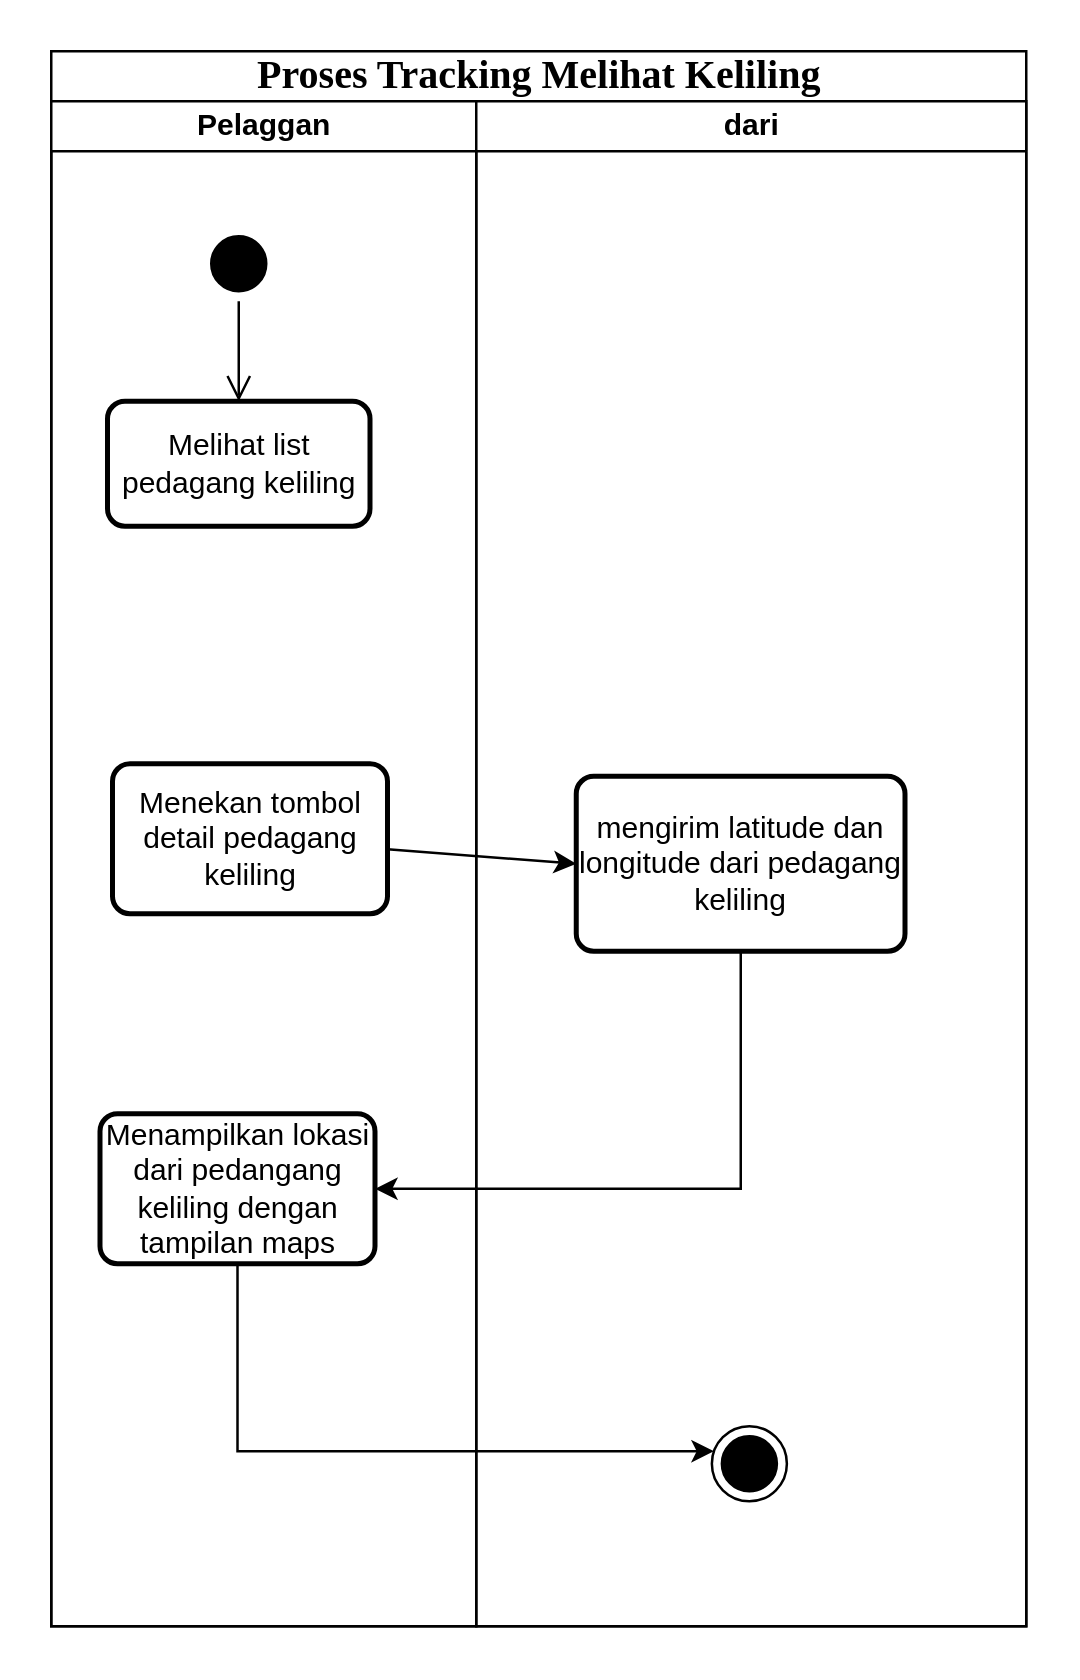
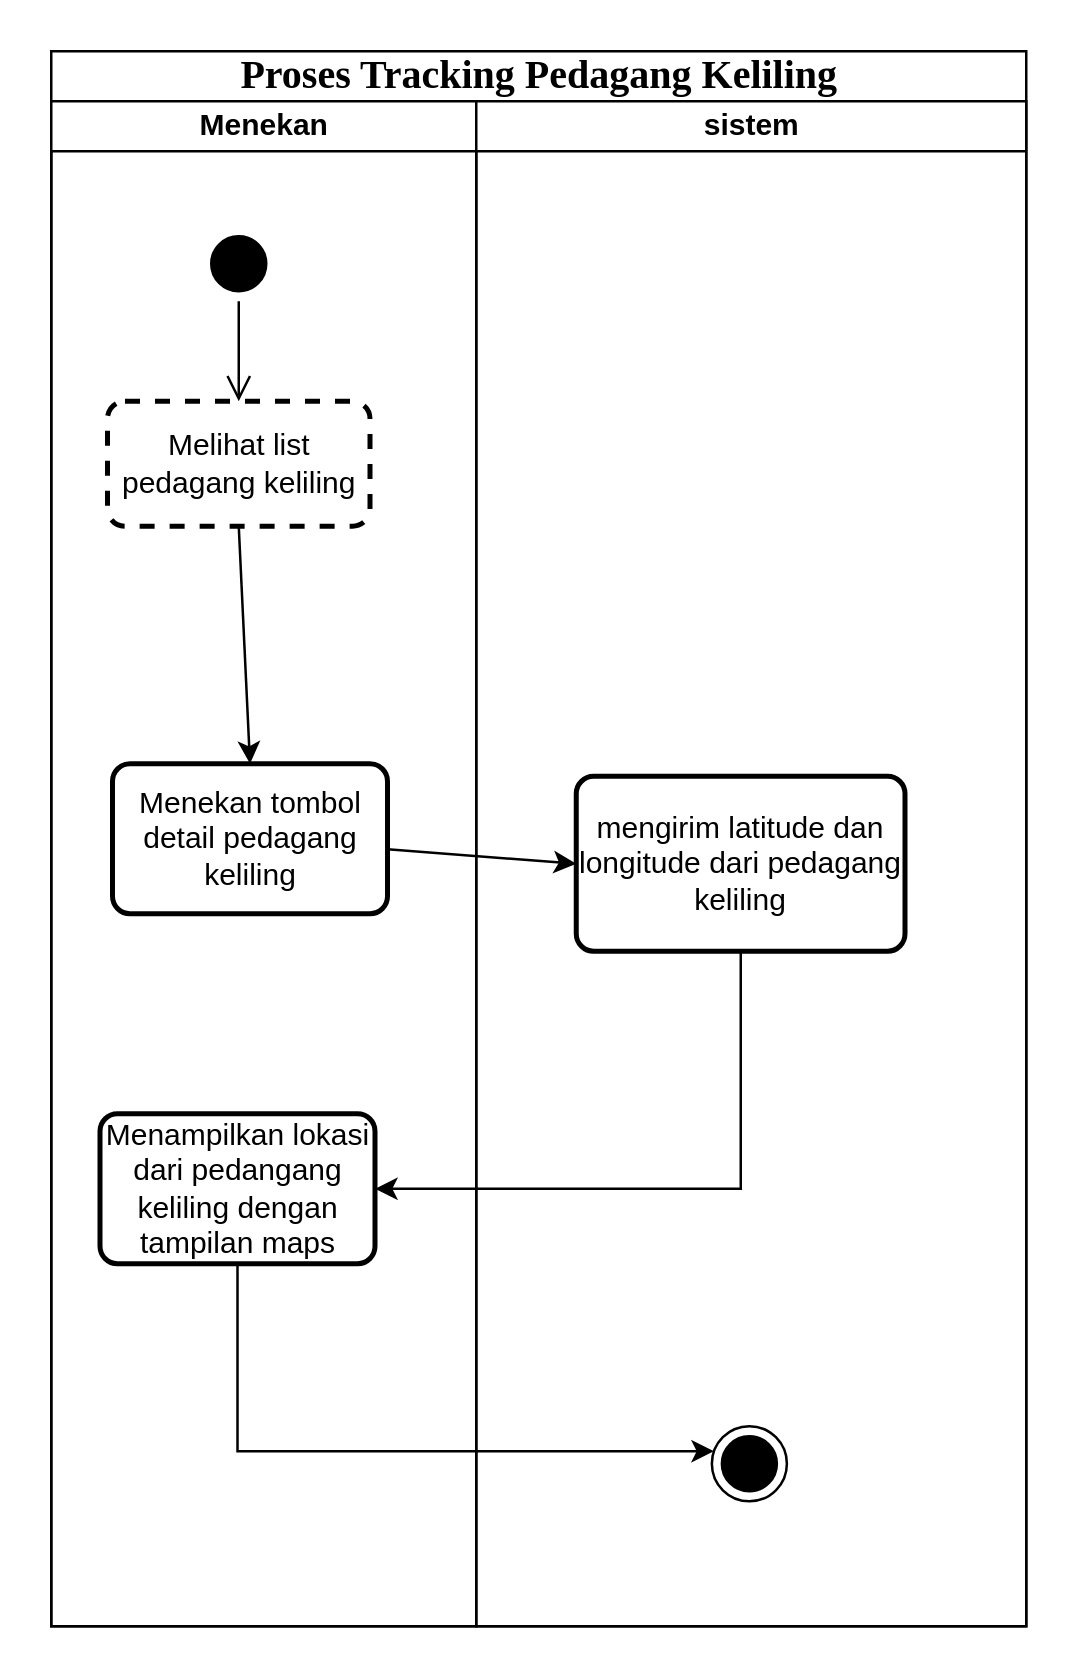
  <mxCell id="0" />
  <mxCell id="1" parent="0" />
- <mxCell id="2" value="&lt;b&gt;&lt;span style=&quot;font-size: 12.0pt ; line-height: 115% ; font-family: &amp;#34;times new roman&amp;#34; , &amp;#34;serif&amp;#34;&quot;&gt;Proses Tracking Melihat Keliling&lt;/span&gt;&lt;/b&gt;" style="swimlane;html=1;childLayout=stackLayout;resizeParent=1;resizeParentMax=0;startSize=20;" vertex="1" parent="1"><mxGeometry x="20" y="20" width="390" height="630" as="geometry" /></mxCell>
- <mxCell id="3" value="Pelaggan" style="swimlane;html=1;startSize=20;" vertex="1" parent="2"><mxGeometry y="20" width="170" height="610" as="geometry" /></mxCell>
+ <mxCell id="2" value="&lt;b&gt;&lt;span style=&quot;font-size: 12.0pt ; line-height: 115% ; font-family: &amp;#34;times new roman&amp;#34; , &amp;#34;serif&amp;#34;&quot;&gt;Proses Tracking Pedagang Keliling&lt;/span&gt;&lt;/b&gt;" style="swimlane;html=1;childLayout=stackLayout;resizeParent=1;resizeParentMax=0;startSize=20;" vertex="1" parent="1"><mxGeometry x="20" y="20" width="390" height="630" as="geometry" /></mxCell>
+ <mxCell id="3" value="Menekan" style="swimlane;html=1;startSize=20;" vertex="1" parent="2"><mxGeometry y="20" width="170" height="610" as="geometry" /></mxCell>
  <mxCell id="4" value="" style="ellipse;html=1;shape=startState;fillColor=#000000;" vertex="1" parent="3"><mxGeometry x="60" y="50" width="30" height="30" as="geometry" /></mxCell>
  <mxCell id="5" value="" style="edgeStyle=orthogonalEdgeStyle;html=1;verticalAlign=bottom;endArrow=open;endSize=8;" edge="1" parent="3" source="4"><mxGeometry relative="1" as="geometry"><mxPoint x="75" y="120" as="targetPoint" /></mxGeometry></mxCell>
- <mxCell id="6" value="Melihat list pedagang keliling" style="rounded=1;whiteSpace=wrap;html=1;absoluteArcSize=1;arcSize=14;strokeWidth=2;" vertex="1" parent="3"><mxGeometry x="22.5" y="120" width="105" height="50" as="geometry" /></mxCell>
+ <mxCell id="6" value="Melihat list pedagang keliling" style="rounded=1;whiteSpace=wrap;html=1;absoluteArcSize=1;arcSize=14;strokeWidth=2;dashed=1;" vertex="1" parent="3"><mxGeometry x="22.5" y="120" width="105" height="50" as="geometry" /></mxCell>
  <mxCell id="7" value="Menekan tombol detail pedagang keliling" style="rounded=1;whiteSpace=wrap;html=1;absoluteArcSize=1;arcSize=14;strokeWidth=2;" vertex="1" parent="3"><mxGeometry x="24.5" y="265" width="110" height="60" as="geometry" /></mxCell>
+ <mxCell id="8" style="rounded=0;orthogonalLoop=1;jettySize=auto;html=1;strokeColor=#000000;endArrow=classic;endFill=1;exitX=0.5;exitY=1;exitDx=0;exitDy=0;entryX=0.5;entryY=0;entryDx=0;entryDy=0;" edge="1" parent="3" source="6" target="7"><mxGeometry relative="1" as="geometry" /></mxCell>
  <mxCell id="9" value="Menampilkan lokasi dari pedangang keliling dengan tampilan maps" style="rounded=1;whiteSpace=wrap;html=1;absoluteArcSize=1;arcSize=14;strokeWidth=2;" vertex="1" parent="3"><mxGeometry x="19.5" y="405" width="110" height="60" as="geometry" /></mxCell>
- <mxCell id="10" value="dari" style="swimlane;html=1;startSize=20;" vertex="1" parent="2"><mxGeometry x="170" y="20" width="220" height="610" as="geometry" /></mxCell>
+ <mxCell id="10" value="sistem" style="swimlane;html=1;startSize=20;" vertex="1" parent="2"><mxGeometry x="170" y="20" width="220" height="610" as="geometry" /></mxCell>
  <mxCell id="11" value="mengirim latitude dan longitude dari pedagang keliling" style="rounded=1;whiteSpace=wrap;html=1;absoluteArcSize=1;arcSize=14;strokeWidth=2;" vertex="1" parent="10"><mxGeometry x="40" y="270" width="131.5" height="70" as="geometry" /></mxCell>
  <mxCell id="12" value="" style="ellipse;html=1;shape=endState;fillColor=#000000;" vertex="1" parent="10"><mxGeometry x="94.25" y="530" width="30" height="30" as="geometry" /></mxCell>
  <mxCell id="13" style="edgeStyle=none;rounded=0;orthogonalLoop=1;jettySize=auto;html=1;entryX=0;entryY=0.5;entryDx=0;entryDy=0;" edge="1" parent="2" source="7" target="11"><mxGeometry relative="1" as="geometry" /></mxCell>
  <mxCell id="14" style="edgeStyle=orthogonalEdgeStyle;rounded=0;orthogonalLoop=1;jettySize=auto;html=1;entryX=1;entryY=0.5;entryDx=0;entryDy=0;" edge="1" parent="2" source="11" target="9"><mxGeometry relative="1" as="geometry"><Array as="points"><mxPoint x="276" y="455" /></Array></mxGeometry></mxCell>
  <mxCell id="15" style="edgeStyle=orthogonalEdgeStyle;rounded=0;orthogonalLoop=1;jettySize=auto;html=1;" edge="1" parent="2" source="9" target="12"><mxGeometry relative="1" as="geometry"><Array as="points"><mxPoint x="75" y="560" /></Array></mxGeometry></mxCell>
